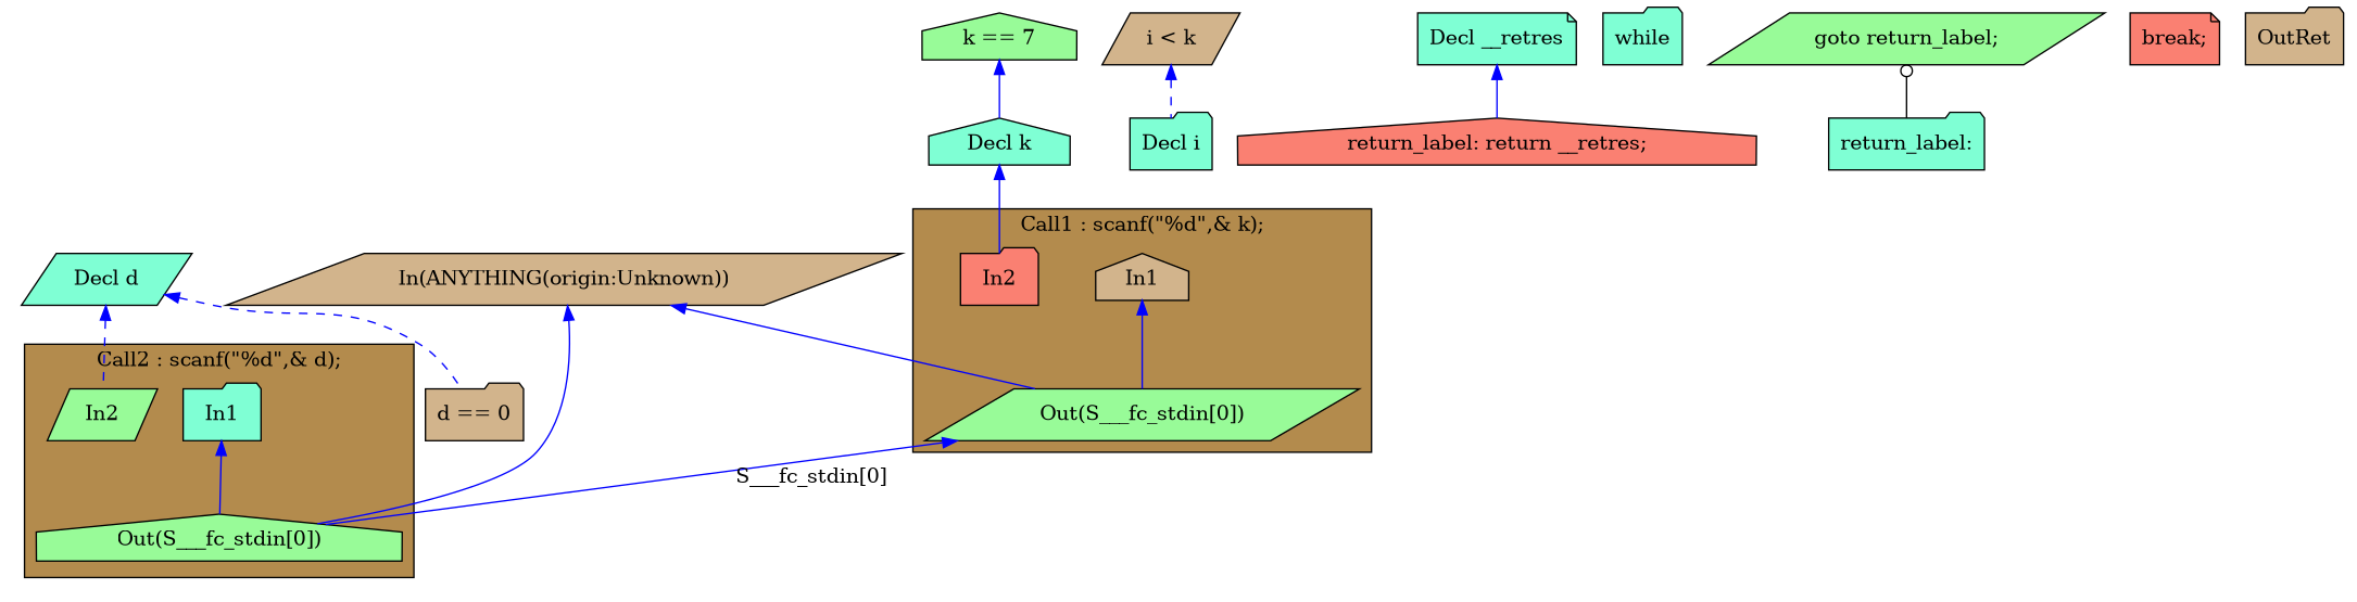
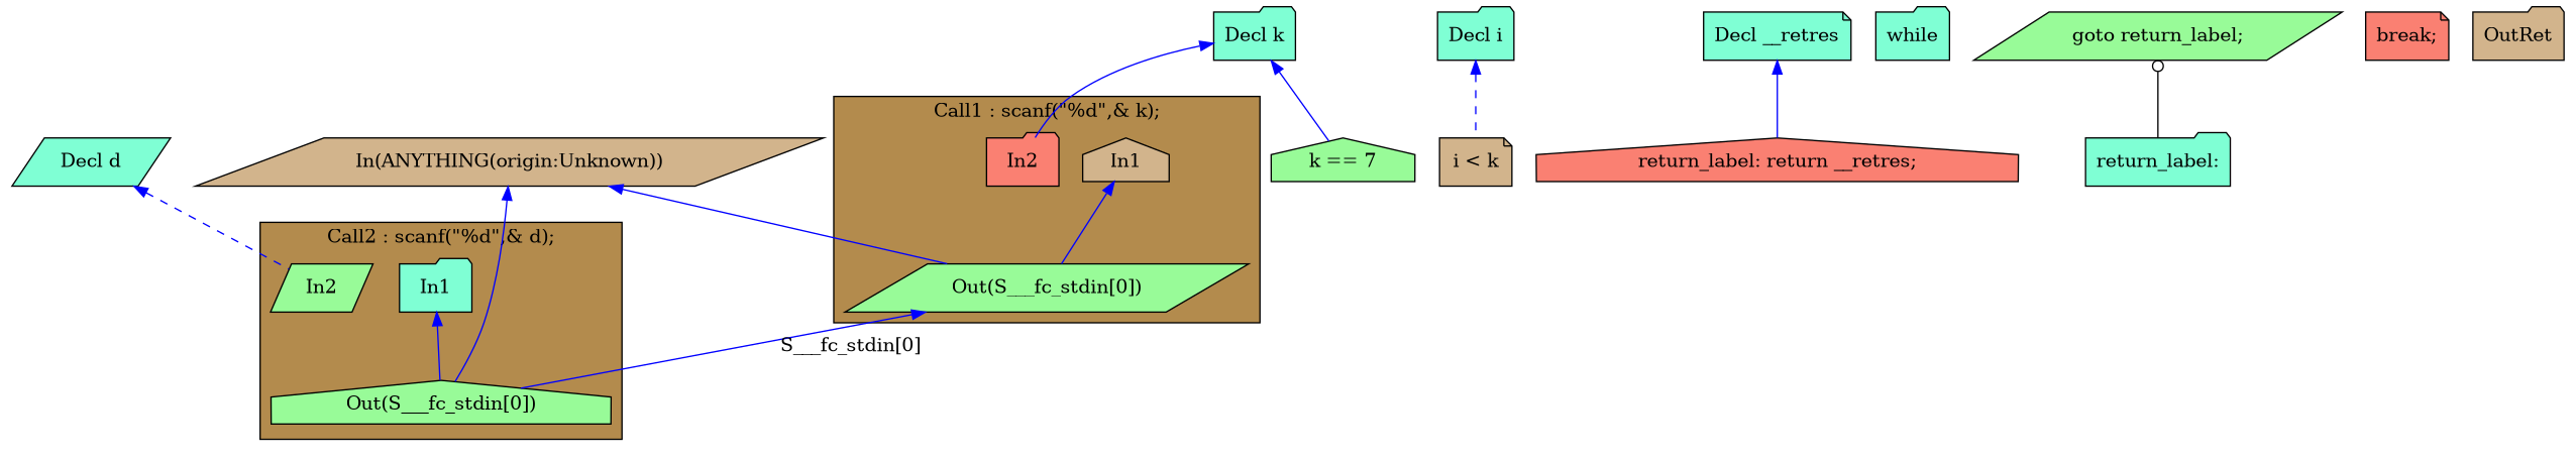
  digraph {
    rankdir=TB
    node [fillcolor=aquamarine shape=folder style=filled]
    edge [color="#0000FF" dir=back style=solid]
    n1 [fillcolor=tan label=In1 shape=house]
    n2 [fillcolor=salmon label=In2]
    n3 [fillcolor=palegreen label="Out(S___fc_stdin[0])" shape=parallelogram]
    n4 [label=In1]
    n5 [fillcolor=palegreen label=In2 shape=parallelogram]
    n6 [fillcolor=palegreen label="Out(S___fc_stdin[0])" shape=house]
-   n7 [label="Decl k" shape=house]
+   n7 [label="Decl k"]
    n8 [fillcolor=palegreen label="k == 7" shape=house]
-   n9 [fillcolor=tan label="i < k" shape=parallelogram]
+   n9 [fillcolor=tan label="i < k" shape=note]
    n10 [label="Decl d" shape=parallelogram]
-   n11 [fillcolor=tan label="d == 0"]
    n12 [label="Decl i"]
    n13 [label="Decl __retres" shape=note]
    n14 [fillcolor=salmon label="return_label: return __retres;" shape=house]
    n15 [label=while]
    n16 [fillcolor=palegreen label="goto return_label;" shape=parallelogram]
    n17 [label="return_label:"]
    n18 [fillcolor=salmon label="break;" shape=note]
    n19 [fillcolor=tan label=OutRet]
    n20 [fillcolor=tan label="In(ANYTHING(origin:Unknown))" shape=parallelogram]
    subgraph cluster_1 {
      fillcolor="#B38B4D"
      label="Call1 : scanf(\"%d\",& k);"
      style=filled
      n1
      n2
      n3
    }
    subgraph cluster_2 {
      fillcolor="#B38B4D"
      label="Call2 : scanf(\"%d\",& d);"
      style=filled
      n4
      n5
      n6
    }
    n1 -> n3
    n3 -> n6 [label="S___fc_stdin[0]"]
    n4 -> n6
    n7 -> n2
-   n8 -> n7
+   n7 -> n8
    n10 -> n5 [style=dashed]
-   n10 -> n11 [style=dashed]
-   n9 -> n12 [style=dashed]
+   n12 -> n9 [style=dashed]
    n13 -> n14
    n16 -> n17 [arrowtail=odot color="#000000"]
    n20 -> n3
    n20 -> n6
  }
